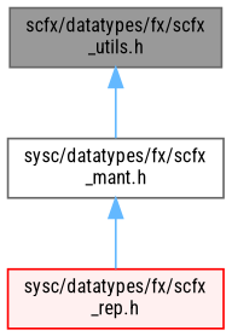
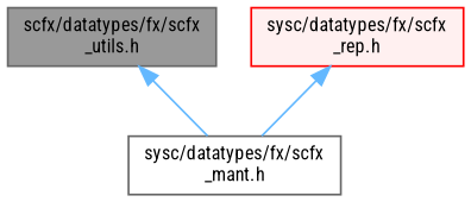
  digraph {
    fontname="Roboto Condensed"
    node [fontname="Roboto Condensed" fontsize=10 shape=box style=filled]
    edge [color=steelblue1 dir=back fontname="Roboto Condensed" fontsize=10 labelfontname=FreeSans labelfontsize=10 style=solid]
    n1 [color=gray40 fillcolor=grey60 fontcolor=black height=0.2 label="scfx/datatypes/fx/scfx\l_utils.h" width=0.4]
    n2 [color=grey40 fillcolor=white height=0.2 label="sysc/datatypes/fx/scfx\l_mant.h" width=0.4]
    n3 [color=red fillcolor="#FFF0F0" height=0.2 label="sysc/datatypes/fx/scfx\l_rep.h" width=0.4]
    n1 -> n2
-   n2 -> n3
+   n3 -> n2
  }
